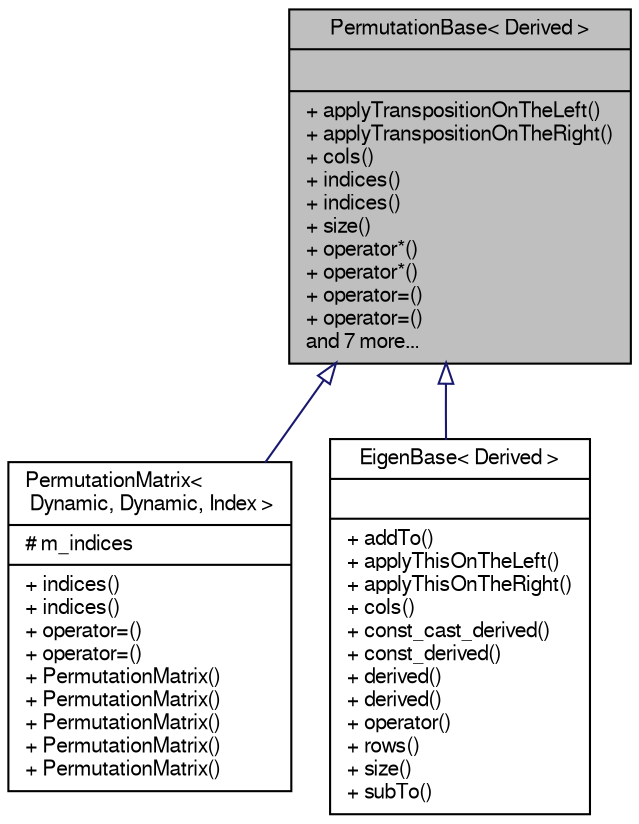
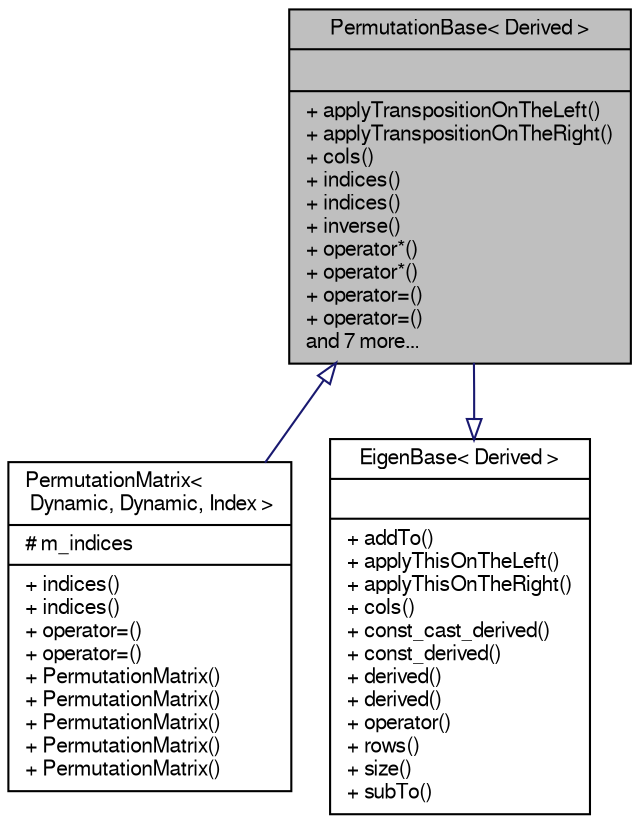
  digraph {
    node [color=black fillcolor=white fontname=FreeSans fontsize=10 shape=record style=filled]
    edge [arrowtail=onormal color=midnightblue dir=back fontname=FreeSans fontsize=10 labelfontname=FreeSans labelfontsize=10 style=solid]
-   n1 [fillcolor=grey75 fontcolor=black height=0.2 label="{PermutationBase\< Derived \>\n||+ applyTranspositionOnTheLeft()\l+ applyTranspositionOnTheRight()\l+ cols()\l+ indices()\l+ indices()\l+ size()\l+ operator*()\l+ operator*()\l+ operator=()\l+ operator=()\land 7 more...\l}" width=0.4]
+   n1 [fillcolor=grey75 fontcolor=black height=0.2 label="{PermutationBase\< Derived \>\n||+ applyTranspositionOnTheLeft()\l+ applyTranspositionOnTheRight()\l+ cols()\l+ indices()\l+ indices()\l+ inverse()\l+ operator*()\l+ operator*()\l+ operator=()\l+ operator=()\land 7 more...\l}" width=0.4]
    n2 [height=0.2 label="{PermutationMatrix\<\l Dynamic, Dynamic, Index \>\n|# m_indices\l|+ indices()\l+ indices()\l+ operator=()\l+ operator=()\l+ PermutationMatrix()\l+ PermutationMatrix()\l+ PermutationMatrix()\l+ PermutationMatrix()\l+ PermutationMatrix()\l}" width=0.4]
    n3 [height=0.2 label="{EigenBase\< Derived \>\n||+ addTo()\l+ applyThisOnTheLeft()\l+ applyThisOnTheRight()\l+ cols()\l+ const_cast_derived()\l+ const_derived()\l+ derived()\l+ derived()\l+ operator()\l+ rows()\l+ size()\l+ subTo()\l}" width=0.4]
    n1 -> n2
-   n1 -> n3
+   n3 -> n1
  }
